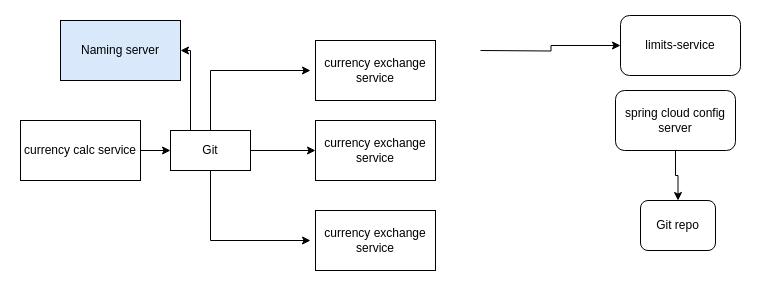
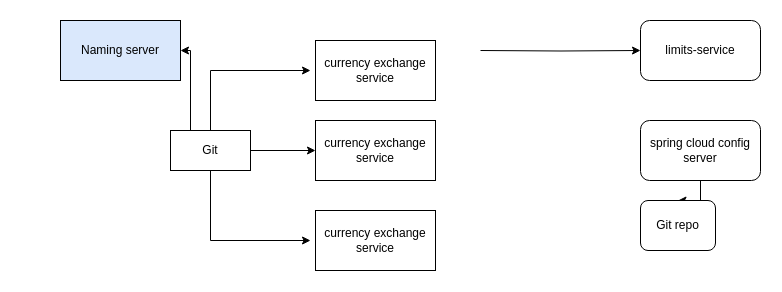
  <mxCell id="0" />
  <mxCell id="1" parent="0" />
- <mxCell id="2" value="limits-service" style="rounded=1;whiteSpace=wrap;html=1;" vertex="1" parent="1"><mxGeometry x="620" y="15" width="120" height="60" as="geometry" /></mxCell>
+ <mxCell id="2" value="limits-service" style="rounded=1;whiteSpace=wrap;html=1;" vertex="1" parent="1"><mxGeometry x="640" y="20" width="120" height="60" as="geometry" /></mxCell>
  <mxCell id="3" value="" style="edgeStyle=orthogonalEdgeStyle;rounded=0;orthogonalLoop=1;jettySize=auto;html=1;" edge="1" parent="1" source="4" target="5"><mxGeometry relative="1" as="geometry" /></mxCell>
- <mxCell id="4" value="spring cloud config server" style="whiteSpace=wrap;html=1;rounded=1;" vertex="1" parent="1"><mxGeometry x="615" y="90" width="120" height="60" as="geometry" /></mxCell>
+ <mxCell id="4" value="spring cloud config server" style="whiteSpace=wrap;html=1;rounded=1;" vertex="1" parent="1"><mxGeometry x="640" y="120" width="120" height="60" as="geometry" /></mxCell>
  <mxCell id="5" value="Git repo" style="whiteSpace=wrap;html=1;rounded=1;" vertex="1" parent="1"><mxGeometry x="640" y="200" width="75" height="50" as="geometry" /></mxCell>
- <mxCell id="6" value="" style="edgeStyle=orthogonalEdgeStyle;rounded=0;orthogonalLoop=1;jettySize=auto;html=1;" edge="1" parent="1" source="7" target="16"><mxGeometry relative="1" as="geometry" /></mxCell>
- <mxCell id="7" value="currency calc service" style="rounded=0;whiteSpace=wrap;html=1;" vertex="1" parent="1"><mxGeometry x="20" y="120" width="120" height="60" as="geometry" /></mxCell>
  <mxCell id="8" value="" style="edgeStyle=orthogonalEdgeStyle;rounded=0;orthogonalLoop=1;jettySize=auto;html=1;" edge="1" parent="1" target="2"><mxGeometry relative="1" as="geometry"><mxPoint x="480" y="50" as="sourcePoint" /></mxGeometry></mxCell>
  <mxCell id="9" value="currency exchange service" style="whiteSpace=wrap;html=1;rounded=0;" vertex="1" parent="1"><mxGeometry x="315" y="120" width="120" height="60" as="geometry" /></mxCell>
  <mxCell id="10" value="currency exchange service" style="whiteSpace=wrap;html=1;rounded=0;" vertex="1" parent="1"><mxGeometry x="315" y="210" width="120" height="60" as="geometry" /></mxCell>
  <mxCell id="11" value="currency exchange service" style="whiteSpace=wrap;html=1;rounded=0;" vertex="1" parent="1"><mxGeometry x="315" y="40" width="120" height="60" as="geometry" /></mxCell>
  <mxCell id="12" value="" style="edgeStyle=orthogonalEdgeStyle;rounded=0;orthogonalLoop=1;jettySize=auto;html=1;" edge="1" parent="1" source="16" target="9"><mxGeometry relative="1" as="geometry" /></mxCell>
  <mxCell id="13" value="" style="edgeStyle=orthogonalEdgeStyle;rounded=0;orthogonalLoop=1;jettySize=auto;html=1;" edge="1" parent="1" source="16"><mxGeometry relative="1" as="geometry"><mxPoint x="310" y="70" as="targetPoint" /><Array as="points"><mxPoint x="210" y="70" /></Array></mxGeometry></mxCell>
  <mxCell id="14" style="edgeStyle=orthogonalEdgeStyle;rounded=0;orthogonalLoop=1;jettySize=auto;html=1;" edge="1" parent="1" source="16"><mxGeometry relative="1" as="geometry"><mxPoint x="310" y="240" as="targetPoint" /><Array as="points"><mxPoint x="210" y="240" /></Array></mxGeometry></mxCell>
  <mxCell id="15" value="" style="edgeStyle=orthogonalEdgeStyle;rounded=0;orthogonalLoop=1;jettySize=auto;html=1;" edge="1" parent="1" source="16" target="17"><mxGeometry relative="1" as="geometry"><Array as="points"><mxPoint x="190" y="50" /></Array></mxGeometry></mxCell>
  <mxCell id="16" value="Git" style="whiteSpace=wrap;html=1;rounded=0;" vertex="1" parent="1"><mxGeometry x="170" y="130" width="80" height="40" as="geometry" /></mxCell>
  <mxCell id="17" value="Naming server" style="whiteSpace=wrap;html=1;rounded=0;fillColor=#dae8fc;" vertex="1" parent="1"><mxGeometry x="60" y="20" width="120" height="60" as="geometry" /></mxCell>
